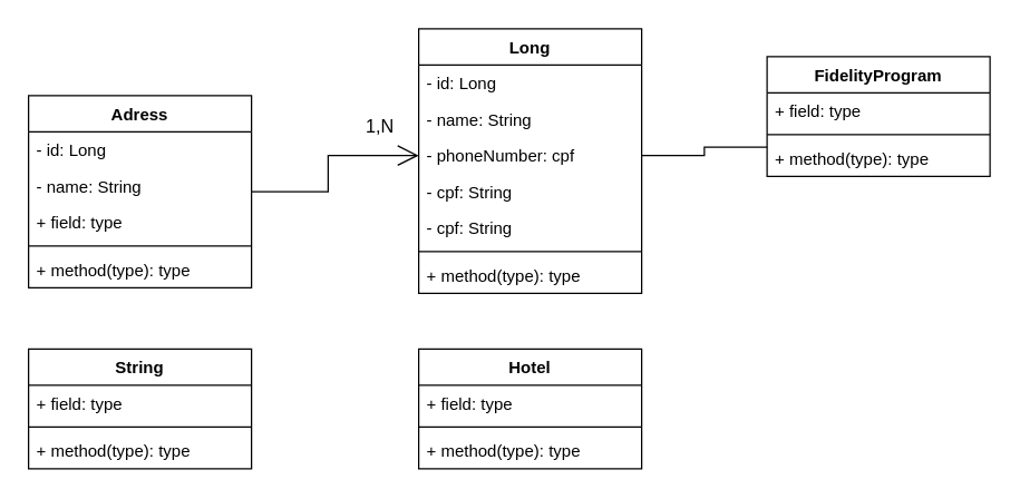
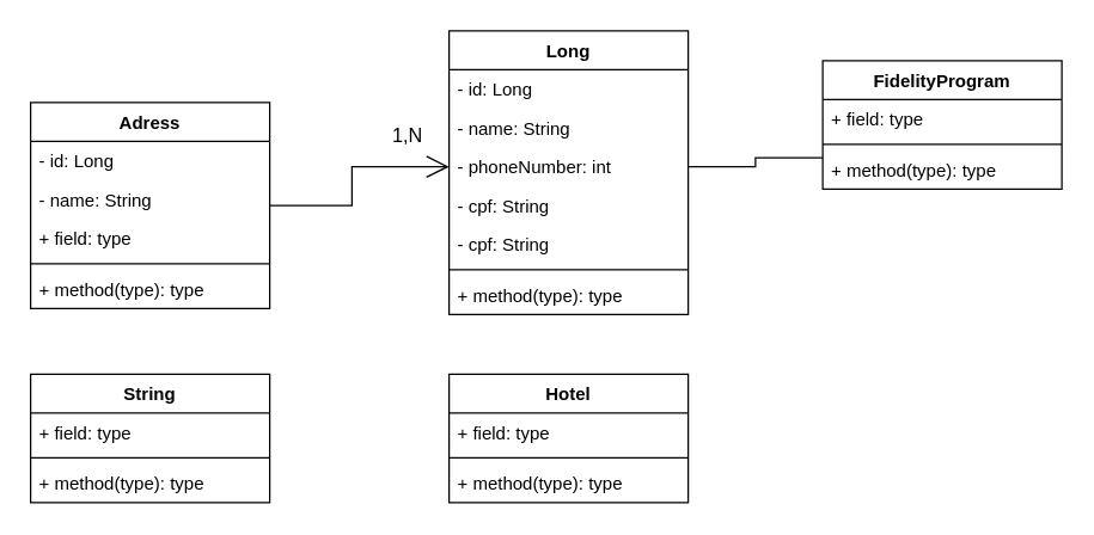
  <mxCell id="0" />
  <mxCell id="1" parent="0" />
  <mxCell id="2" value="Hotel" style="swimlane;fontStyle=1;align=center;verticalAlign=top;childLayout=stackLayout;horizontal=1;startSize=26;horizontalStack=0;resizeParent=1;resizeParentMax=0;resizeLast=0;collapsible=1;marginBottom=0;" parent="1" vertex="1"><mxGeometry x="300" y="250" width="160" height="86" as="geometry"><mxRectangle x="360" y="180" width="60" height="26" as="alternateBounds" /></mxGeometry></mxCell>
  <mxCell id="3" value="+ field: type" style="text;strokeColor=none;fillColor=none;align=left;verticalAlign=top;spacingLeft=4;spacingRight=4;overflow=hidden;rotatable=0;points=[[0,0.5],[1,0.5]];portConstraint=eastwest;" parent="2" vertex="1"><mxGeometry y="26" width="160" height="26" as="geometry" /></mxCell>
  <mxCell id="4" value="" style="line;strokeWidth=1;fillColor=none;align=left;verticalAlign=middle;spacingTop=-1;spacingLeft=3;spacingRight=3;rotatable=0;labelPosition=right;points=[];portConstraint=eastwest;" parent="2" vertex="1"><mxGeometry y="52" width="160" height="8" as="geometry" /></mxCell>
  <mxCell id="5" value="+ method(type): type" style="text;strokeColor=none;fillColor=none;align=left;verticalAlign=top;spacingLeft=4;spacingRight=4;overflow=hidden;rotatable=0;points=[[0,0.5],[1,0.5]];portConstraint=eastwest;" parent="2" vertex="1"><mxGeometry y="60" width="160" height="26" as="geometry" /></mxCell>
  <mxCell id="6" value="String" style="swimlane;fontStyle=1;align=center;verticalAlign=top;childLayout=stackLayout;horizontal=1;startSize=26;horizontalStack=0;resizeParent=1;resizeParentMax=0;resizeLast=0;collapsible=1;marginBottom=0;" parent="1" vertex="1"><mxGeometry x="20" y="250" width="160" height="86" as="geometry" /></mxCell>
  <mxCell id="7" value="+ field: type" style="text;strokeColor=none;fillColor=none;align=left;verticalAlign=top;spacingLeft=4;spacingRight=4;overflow=hidden;rotatable=0;points=[[0,0.5],[1,0.5]];portConstraint=eastwest;" parent="6" vertex="1"><mxGeometry y="26" width="160" height="26" as="geometry" /></mxCell>
  <mxCell id="8" value="" style="line;strokeWidth=1;fillColor=none;align=left;verticalAlign=middle;spacingTop=-1;spacingLeft=3;spacingRight=3;rotatable=0;labelPosition=right;points=[];portConstraint=eastwest;" parent="6" vertex="1"><mxGeometry y="52" width="160" height="8" as="geometry" /></mxCell>
  <mxCell id="9" value="+ method(type): type" style="text;strokeColor=none;fillColor=none;align=left;verticalAlign=top;spacingLeft=4;spacingRight=4;overflow=hidden;rotatable=0;points=[[0,0.5],[1,0.5]];portConstraint=eastwest;" parent="6" vertex="1"><mxGeometry y="60" width="160" height="26" as="geometry" /></mxCell>
  <mxCell id="10" value="Long" style="swimlane;fontStyle=1;align=center;verticalAlign=top;childLayout=stackLayout;horizontal=1;startSize=26;horizontalStack=0;resizeParent=1;resizeParentMax=0;resizeLast=0;collapsible=1;marginBottom=0;" parent="1" vertex="1"><mxGeometry x="300" y="20" width="160" height="190" as="geometry" /></mxCell>
  <mxCell id="11" value="- id: Long" style="text;strokeColor=none;fillColor=none;align=left;verticalAlign=top;spacingLeft=4;spacingRight=4;overflow=hidden;rotatable=0;points=[[0,0.5],[1,0.5]];portConstraint=eastwest;" vertex="1" parent="10"><mxGeometry y="26" width="160" height="26" as="geometry" /></mxCell>
  <mxCell id="12" value="- name: String" style="text;strokeColor=none;fillColor=none;align=left;verticalAlign=top;spacingLeft=4;spacingRight=4;overflow=hidden;rotatable=0;points=[[0,0.5],[1,0.5]];portConstraint=eastwest;" parent="10" vertex="1"><mxGeometry y="52" width="160" height="26" as="geometry" /></mxCell>
- <mxCell id="13" value="- phoneNumber: cpf" style="text;strokeColor=none;fillColor=none;align=left;verticalAlign=top;spacingLeft=4;spacingRight=4;overflow=hidden;rotatable=0;points=[[0,0.5],[1,0.5]];portConstraint=eastwest;" parent="10" vertex="1"><mxGeometry y="78" width="160" height="26" as="geometry" /></mxCell>
+ <mxCell id="13" value="- phoneNumber: int" style="text;strokeColor=none;fillColor=none;align=left;verticalAlign=top;spacingLeft=4;spacingRight=4;overflow=hidden;rotatable=0;points=[[0,0.5],[1,0.5]];portConstraint=eastwest;" parent="10" vertex="1"><mxGeometry y="78" width="160" height="26" as="geometry" /></mxCell>
  <mxCell id="14" value="- cpf: String" style="text;strokeColor=none;fillColor=none;align=left;verticalAlign=top;spacingLeft=4;spacingRight=4;overflow=hidden;rotatable=0;points=[[0,0.5],[1,0.5]];portConstraint=eastwest;" vertex="1" parent="10"><mxGeometry y="104" width="160" height="26" as="geometry" /></mxCell>
  <mxCell id="15" value="- cpf: String" style="text;strokeColor=none;fillColor=none;align=left;verticalAlign=top;spacingLeft=4;spacingRight=4;overflow=hidden;rotatable=0;points=[[0,0.5],[1,0.5]];portConstraint=eastwest;" vertex="1" parent="10"><mxGeometry y="130" width="160" height="26" as="geometry" /></mxCell>
  <mxCell id="16" value="" style="line;strokeWidth=1;fillColor=none;align=left;verticalAlign=middle;spacingTop=-1;spacingLeft=3;spacingRight=3;rotatable=0;labelPosition=right;points=[];portConstraint=eastwest;" parent="10" vertex="1"><mxGeometry y="156" width="160" height="8" as="geometry" /></mxCell>
  <mxCell id="17" value="+ method(type): type" style="text;strokeColor=none;fillColor=none;align=left;verticalAlign=top;spacingLeft=4;spacingRight=4;overflow=hidden;rotatable=0;points=[[0,0.5],[1,0.5]];portConstraint=eastwest;" parent="10" vertex="1"><mxGeometry y="164" width="160" height="26" as="geometry" /></mxCell>
  <mxCell id="18" value="FidelityProgram" style="swimlane;fontStyle=1;align=center;verticalAlign=top;childLayout=stackLayout;horizontal=1;startSize=26;horizontalStack=0;resizeParent=1;resizeParentMax=0;resizeLast=0;collapsible=1;marginBottom=0;" parent="1" vertex="1"><mxGeometry x="550" y="40" width="160" height="86" as="geometry" /></mxCell>
  <mxCell id="19" value="+ field: type" style="text;strokeColor=none;fillColor=none;align=left;verticalAlign=top;spacingLeft=4;spacingRight=4;overflow=hidden;rotatable=0;points=[[0,0.5],[1,0.5]];portConstraint=eastwest;" parent="18" vertex="1"><mxGeometry y="26" width="160" height="26" as="geometry" /></mxCell>
  <mxCell id="20" value="" style="line;strokeWidth=1;fillColor=none;align=left;verticalAlign=middle;spacingTop=-1;spacingLeft=3;spacingRight=3;rotatable=0;labelPosition=right;points=[];portConstraint=eastwest;" parent="18" vertex="1"><mxGeometry y="52" width="160" height="8" as="geometry" /></mxCell>
  <mxCell id="21" value="+ method(type): type" style="text;strokeColor=none;fillColor=none;align=left;verticalAlign=top;spacingLeft=4;spacingRight=4;overflow=hidden;rotatable=0;points=[[0,0.5],[1,0.5]];portConstraint=eastwest;" parent="18" vertex="1"><mxGeometry y="60" width="160" height="26" as="geometry" /></mxCell>
  <mxCell id="22" style="edgeStyle=orthogonalEdgeStyle;rounded=0;orthogonalLoop=1;jettySize=auto;html=1;entryX=0;entryY=0.192;entryDx=0;entryDy=0;entryPerimeter=0;endArrow=none;endFill=0;" parent="1" source="13" target="21" edge="1"><mxGeometry relative="1" as="geometry" /></mxCell>
  <mxCell id="23" value="" style="edgeStyle=orthogonalEdgeStyle;rounded=0;orthogonalLoop=1;jettySize=auto;entryX=0;entryY=0.5;entryDx=0;entryDy=0;endArrow=open;endFill=1;strokeWidth=1;endSize=13;metaEdit=0;html=1;" edge="1" parent="1" source="25" target="13"><mxGeometry relative="1" as="geometry" /></mxCell>
  <mxCell id="24" value="1,N" style="edgeLabel;html=1;align=center;verticalAlign=middle;resizable=0;points=[];fontSize=13;" vertex="1" connectable="0" parent="23"><mxGeometry x="0.3" relative="1" as="geometry"><mxPoint x="22" y="-22" as="offset" /></mxGeometry></mxCell>
  <mxCell id="25" value="Adress" style="swimlane;fontStyle=1;align=center;verticalAlign=top;childLayout=stackLayout;horizontal=1;startSize=26;horizontalStack=0;resizeParent=1;resizeParentMax=0;resizeLast=0;collapsible=1;marginBottom=0;" parent="1" vertex="1"><mxGeometry x="20" y="68" width="160" height="138" as="geometry" /></mxCell>
  <mxCell id="26" value="- id: Long" style="text;strokeColor=none;fillColor=none;align=left;verticalAlign=top;spacingLeft=4;spacingRight=4;overflow=hidden;rotatable=0;points=[[0,0.5],[1,0.5]];portConstraint=eastwest;" vertex="1" parent="25"><mxGeometry y="26" width="160" height="26" as="geometry" /></mxCell>
  <mxCell id="27" value="- name: String" style="text;strokeColor=none;fillColor=none;align=left;verticalAlign=top;spacingLeft=4;spacingRight=4;overflow=hidden;rotatable=0;points=[[0,0.5],[1,0.5]];portConstraint=eastwest;" vertex="1" parent="25"><mxGeometry y="52" width="160" height="26" as="geometry" /></mxCell>
  <mxCell id="28" value="+ field: type" style="text;strokeColor=none;fillColor=none;align=left;verticalAlign=top;spacingLeft=4;spacingRight=4;overflow=hidden;rotatable=0;points=[[0,0.5],[1,0.5]];portConstraint=eastwest;" parent="25" vertex="1"><mxGeometry y="78" width="160" height="26" as="geometry" /></mxCell>
  <mxCell id="29" value="" style="line;strokeWidth=1;fillColor=none;align=left;verticalAlign=middle;spacingTop=-1;spacingLeft=3;spacingRight=3;rotatable=0;labelPosition=right;points=[];portConstraint=eastwest;" parent="25" vertex="1"><mxGeometry y="104" width="160" height="8" as="geometry" /></mxCell>
  <mxCell id="30" value="+ method(type): type" style="text;strokeColor=none;fillColor=none;align=left;verticalAlign=top;spacingLeft=4;spacingRight=4;overflow=hidden;rotatable=0;points=[[0,0.5],[1,0.5]];portConstraint=eastwest;" parent="25" vertex="1"><mxGeometry y="112" width="160" height="26" as="geometry" /></mxCell>
